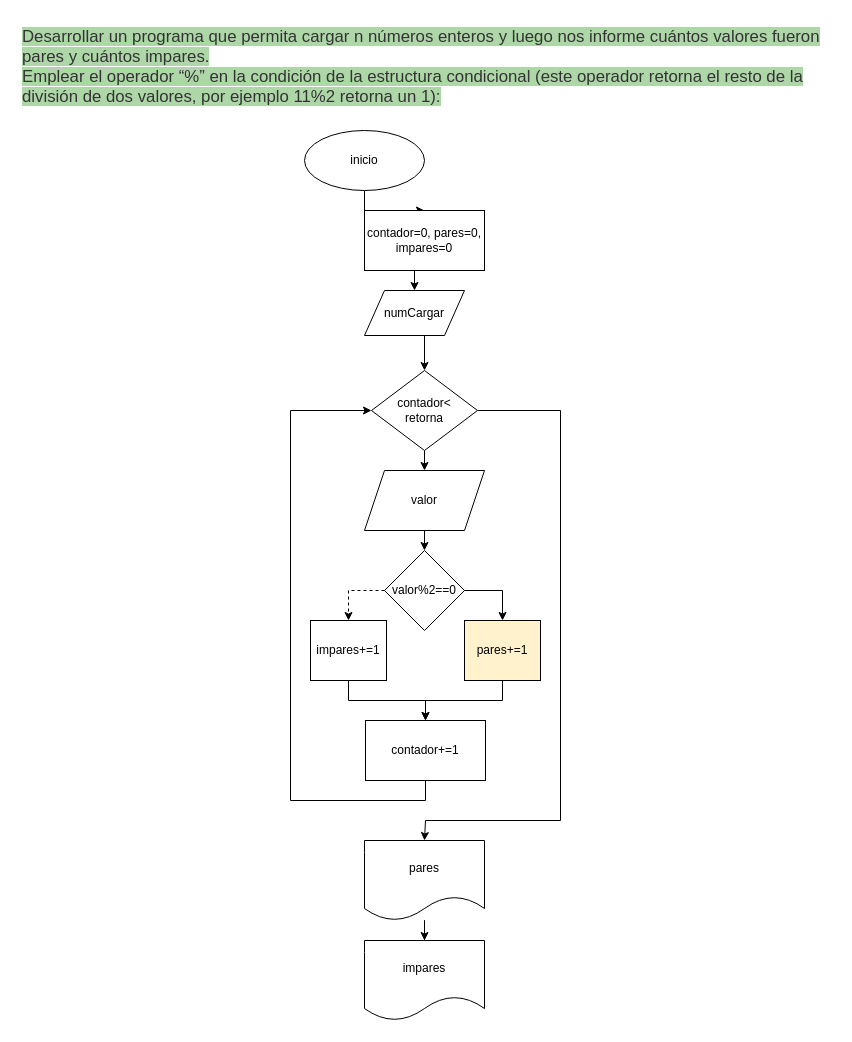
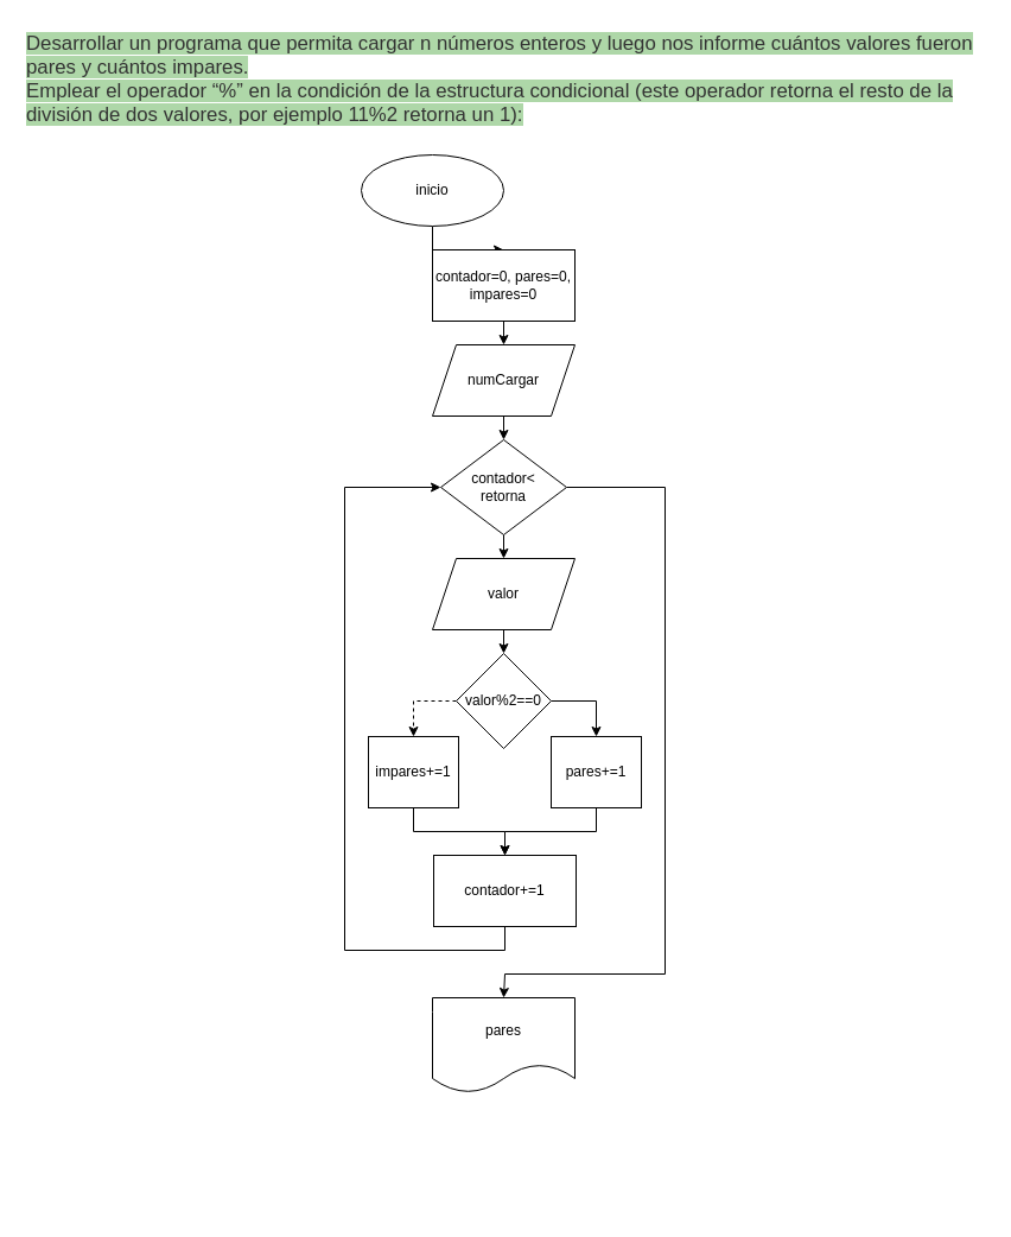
  <mxCell id="0" />
  <mxCell id="1" parent="0" />
  <mxCell id="2" value="&lt;span style=&quot;color: rgb(51, 51, 51); font-family: sans-serif, arial; font-size: 16.8px; font-style: normal; font-variant-ligatures: normal; font-variant-caps: normal; font-weight: 400; letter-spacing: normal; orphans: 2; text-align: left; text-indent: 0px; text-transform: none; widows: 2; word-spacing: 0px; -webkit-text-stroke-width: 0px; background-color: rgb(174, 215, 168); text-decoration-thickness: initial; text-decoration-style: initial; text-decoration-color: initial; float: none; display: inline !important;&quot;&gt;Desarrollar un programa que permita cargar n números enteros y luego nos informe cuántos valores fueron pares y cuántos impares.&lt;/span&gt;&lt;br style=&quot;box-sizing: border-box; color: rgb(51, 51, 51); font-family: sans-serif, arial; font-size: 16.8px; font-style: normal; font-variant-ligatures: normal; font-variant-caps: normal; font-weight: 400; letter-spacing: normal; orphans: 2; text-align: left; text-indent: 0px; text-transform: none; widows: 2; word-spacing: 0px; -webkit-text-stroke-width: 0px; background-color: rgb(174, 215, 168); text-decoration-thickness: initial; text-decoration-style: initial; text-decoration-color: initial;&quot;&gt;&lt;span style=&quot;color: rgb(51, 51, 51); font-family: sans-serif, arial; font-size: 16.8px; font-style: normal; font-variant-ligatures: normal; font-variant-caps: normal; font-weight: 400; letter-spacing: normal; orphans: 2; text-align: left; text-indent: 0px; text-transform: none; widows: 2; word-spacing: 0px; -webkit-text-stroke-width: 0px; background-color: rgb(174, 215, 168); text-decoration-thickness: initial; text-decoration-style: initial; text-decoration-color: initial; float: none; display: inline !important;&quot;&gt;Emplear el operador “%” en la condición de la estructura condicional (este operador retorna el resto de la división de dos valores, por ejemplo 11%2 retorna un 1):&lt;/span&gt;" style="text;whiteSpace=wrap;html=1;" parent="1" vertex="1"><mxGeometry x="20" width="810" height="100" as="geometry" y="20" /></mxCell>
  <mxCell id="3" style="edgeStyle=orthogonalEdgeStyle;rounded=0;orthogonalLoop=1;jettySize=auto;html=1;exitX=0.5;exitY=1;exitDx=0;exitDy=0;entryX=0.5;entryY=0;entryDx=0;entryDy=0;" parent="1" source="4" target="8" edge="1"><mxGeometry relative="1" as="geometry" /></mxCell>
  <mxCell id="4" value="inicio" style="ellipse;whiteSpace=wrap;html=1;" parent="1" vertex="1"><mxGeometry x="304" y="130" width="120" height="60" as="geometry" /></mxCell>
  <mxCell id="5" style="edgeStyle=orthogonalEdgeStyle;rounded=0;orthogonalLoop=1;jettySize=auto;html=1;exitX=0.5;exitY=1;exitDx=0;exitDy=0;entryX=0.5;entryY=0;entryDx=0;entryDy=0;" parent="1" source="6" target="11" edge="1"><mxGeometry relative="1" as="geometry" /></mxCell>
- <mxCell id="6" value="numCargar" style="shape=parallelogram;perimeter=parallelogramPerimeter;whiteSpace=wrap;html=1;fixedSize=1;" parent="1" vertex="1"><mxGeometry x="364" y="290" width="100" height="45" as="geometry" /></mxCell>
+ <mxCell id="6" value="numCargar" style="shape=parallelogram;perimeter=parallelogramPerimeter;whiteSpace=wrap;html=1;fixedSize=1;" parent="1" vertex="1"><mxGeometry x="364" y="290" width="120" height="60" as="geometry" /></mxCell>
  <mxCell id="7" style="edgeStyle=orthogonalEdgeStyle;rounded=0;orthogonalLoop=1;jettySize=auto;html=1;exitX=0.5;exitY=1;exitDx=0;exitDy=0;entryX=0.5;entryY=0;entryDx=0;entryDy=0;" parent="1" source="8" target="6" edge="1"><mxGeometry relative="1" as="geometry" /></mxCell>
  <mxCell id="8" value="contador=0, pares=0, impares=0" style="rounded=0;whiteSpace=wrap;html=1;" parent="1" vertex="1"><mxGeometry x="364" y="210" width="120" height="60" as="geometry" /></mxCell>
  <mxCell id="9" style="edgeStyle=orthogonalEdgeStyle;rounded=0;orthogonalLoop=1;jettySize=auto;html=1;exitX=0.5;exitY=1;exitDx=0;exitDy=0;entryX=0.5;entryY=0;entryDx=0;entryDy=0;" parent="1" source="11" target="13" edge="1"><mxGeometry relative="1" as="geometry" /></mxCell>
  <mxCell id="10" style="edgeStyle=orthogonalEdgeStyle;rounded=0;orthogonalLoop=1;jettySize=auto;html=1;exitX=1;exitY=0.5;exitDx=0;exitDy=0;entryX=0.5;entryY=0;entryDx=0;entryDy=0;" parent="1" source="11" target="24" edge="1"><mxGeometry relative="1" as="geometry"><Array as="points"><mxPoint x="560" y="410" /><mxPoint x="560" y="820" /><mxPoint x="425" y="820" /></Array></mxGeometry></mxCell>
  <mxCell id="11" value="contador&amp;lt;&lt;br&gt;retorna" style="rhombus;whiteSpace=wrap;html=1;" parent="1" vertex="1"><mxGeometry x="371" y="370" width="106" height="80" as="geometry" /></mxCell>
  <mxCell id="12" style="edgeStyle=orthogonalEdgeStyle;rounded=0;orthogonalLoop=1;jettySize=auto;html=1;exitX=0.5;exitY=1;exitDx=0;exitDy=0;entryX=0.5;entryY=0;entryDx=0;entryDy=0;" parent="1" source="13" target="16" edge="1"><mxGeometry relative="1" as="geometry" /></mxCell>
  <mxCell id="13" value="valor" style="shape=parallelogram;perimeter=parallelogramPerimeter;whiteSpace=wrap;html=1;fixedSize=1;" parent="1" vertex="1"><mxGeometry x="364" y="470" width="120" height="60" as="geometry" /></mxCell>
  <mxCell id="14" style="edgeStyle=orthogonalEdgeStyle;rounded=0;orthogonalLoop=1;jettySize=auto;html=1;exitX=1;exitY=0.5;exitDx=0;exitDy=0;entryX=0.5;entryY=0;entryDx=0;entryDy=0;" parent="1" source="16" target="18" edge="1"><mxGeometry relative="1" as="geometry" /></mxCell>
  <mxCell id="15" style="edgeStyle=orthogonalEdgeStyle;rounded=0;orthogonalLoop=1;jettySize=auto;html=1;exitX=0;exitY=0.5;exitDx=0;exitDy=0;entryX=0.5;entryY=0;entryDx=0;entryDy=0;dashed=1;" parent="1" source="16" target="20" edge="1"><mxGeometry relative="1" as="geometry" /></mxCell>
  <mxCell id="16" value="valor%2==0" style="rhombus;whiteSpace=wrap;html=1;" parent="1" vertex="1"><mxGeometry x="384" y="550" width="80" height="80" as="geometry" /></mxCell>
  <mxCell id="17" style="edgeStyle=orthogonalEdgeStyle;rounded=0;orthogonalLoop=1;jettySize=auto;html=1;exitX=0.5;exitY=1;exitDx=0;exitDy=0;entryX=0.5;entryY=0;entryDx=0;entryDy=0;" parent="1" source="18" target="22" edge="1"><mxGeometry relative="1" as="geometry" /></mxCell>
- <mxCell id="18" value="pares+=1" style="rounded=0;whiteSpace=wrap;html=1;fillColor=#fff2cc;" parent="1" vertex="1"><mxGeometry x="464" y="620" width="76" height="60" as="geometry" /></mxCell>
+ <mxCell id="18" value="pares+=1" style="rounded=0;whiteSpace=wrap;html=1;" parent="1" vertex="1"><mxGeometry x="464" y="620" width="76" height="60" as="geometry" /></mxCell>
  <mxCell id="19" style="edgeStyle=orthogonalEdgeStyle;rounded=0;orthogonalLoop=1;jettySize=auto;html=1;exitX=0.5;exitY=1;exitDx=0;exitDy=0;" parent="1" source="20" target="22" edge="1"><mxGeometry relative="1" as="geometry" /></mxCell>
  <mxCell id="20" value="impares+=1" style="rounded=0;whiteSpace=wrap;html=1;" parent="1" vertex="1"><mxGeometry x="310" y="620" width="76" height="60" as="geometry" /></mxCell>
  <mxCell id="21" style="edgeStyle=orthogonalEdgeStyle;rounded=0;orthogonalLoop=1;jettySize=auto;html=1;exitX=0.5;exitY=1;exitDx=0;exitDy=0;entryX=0;entryY=0.5;entryDx=0;entryDy=0;" parent="1" source="22" target="11" edge="1"><mxGeometry relative="1" as="geometry"><Array as="points"><mxPoint x="425" y="800" /><mxPoint x="290" y="800" /><mxPoint x="290" y="410" /></Array></mxGeometry></mxCell>
  <mxCell id="22" value="contador+=1" style="rounded=0;whiteSpace=wrap;html=1;" parent="1" vertex="1"><mxGeometry x="365" y="720" width="120" height="60" as="geometry" /></mxCell>
- <mxCell id="23" style="edgeStyle=orthogonalEdgeStyle;rounded=0;orthogonalLoop=1;jettySize=auto;html=1;entryX=0.5;entryY=0;entryDx=0;entryDy=0;" parent="1" source="24" target="25" edge="1"><mxGeometry relative="1" as="geometry" /></mxCell>
  <mxCell id="24" value="pares" style="shape=document;whiteSpace=wrap;html=1;boundedLbl=1;" parent="1" vertex="1"><mxGeometry x="364" y="840" width="120" height="80" as="geometry" /></mxCell>
- <mxCell id="25" value="impares" style="shape=document;whiteSpace=wrap;html=1;boundedLbl=1;" parent="1" vertex="1"><mxGeometry x="364" y="940" width="120" height="80" as="geometry" /></mxCell>
